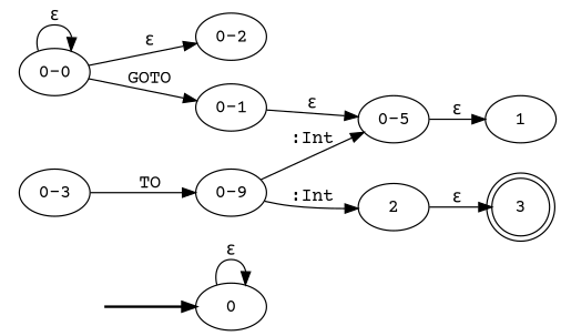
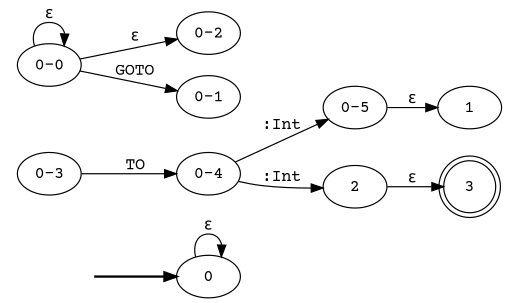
  digraph {
    fontname="Courier Prime"
    rankdir=LR
    node [fontname="Courier Prime"]
    edge [fontname="Courier Prime"]
    fake0 [style=invisible]
    0 [root=true]
    "0-5"
    1
    "0-0"
    "0-2"
    "0-1"
    "0-3"
-   "0-4" [label="0-9"]
+   "0-4"
    2
    3 [shape=doublecircle]
    fake0 -> 0 [style=bold]
    0 -> 0 [label="ε"]
    "0-5" -> 1 [label="ε"]
    "0-0" -> "0-0" [label="ε"]
    "0-0" -> "0-2" [label="ε"]
    "0-0" -> "0-1" [label=GOTO]
-   "0-1" -> "0-5" [label="ε"]
    "0-3" -> "0-4" [label=TO]
    "0-4" -> "0-5" [label=":Int"]
    "0-4" -> 2 [label=":Int"]
    2 -> 3 [label="ε"]
  }
